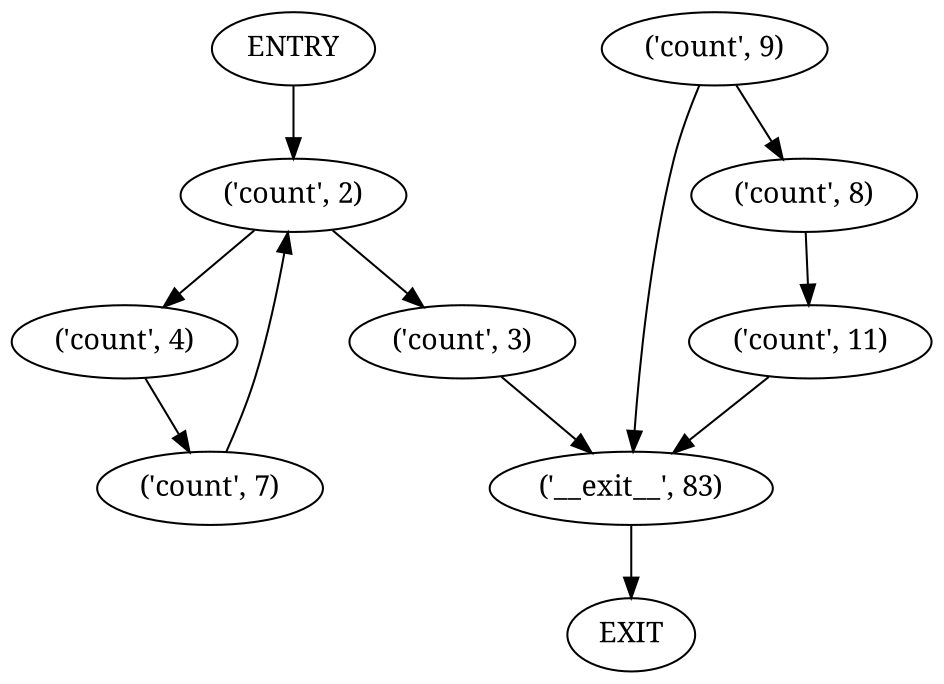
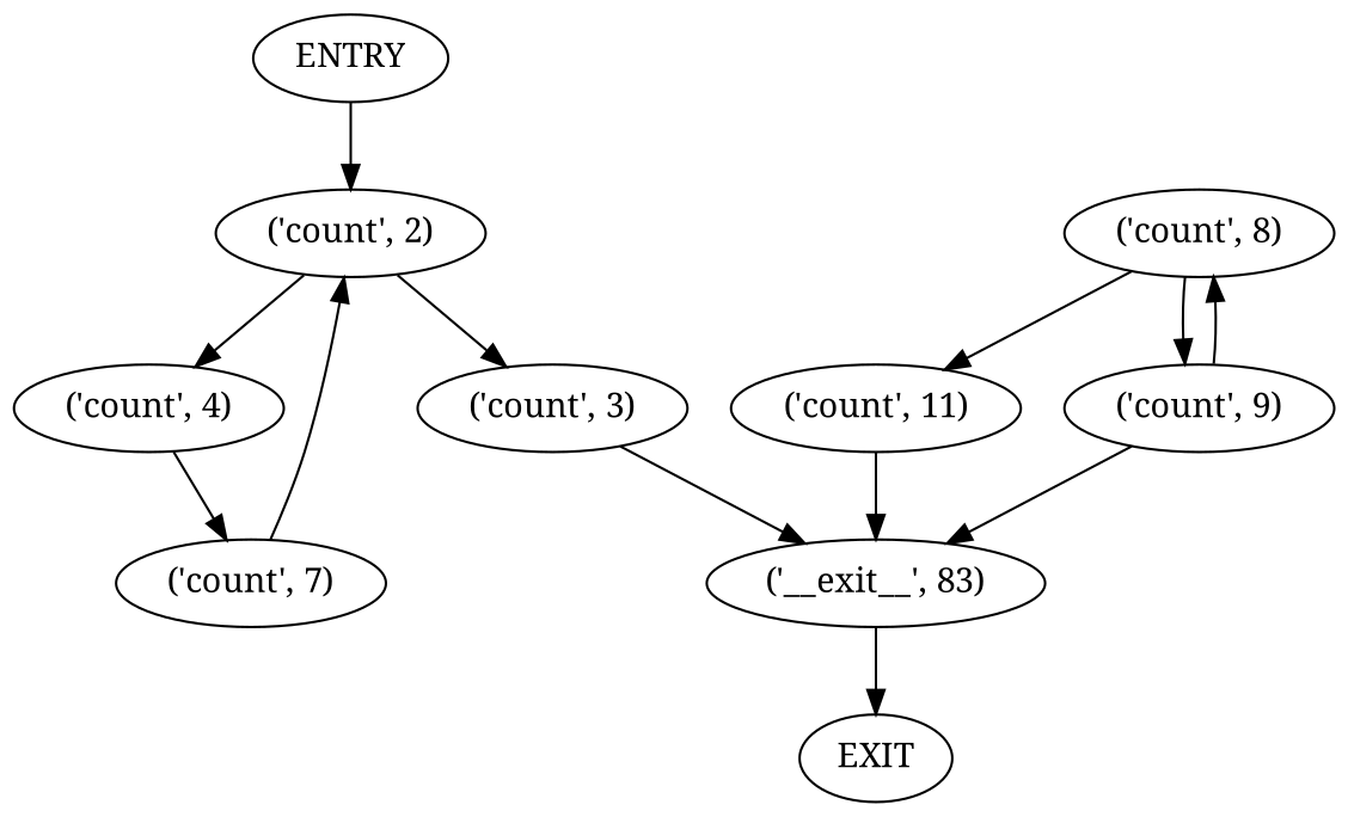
  digraph {
    fontname="Noto Serif"
    node [fontname="Noto Serif"]
    edge [fontname="Noto Serif"]
    n1 [label=<ENTRY>]
    n2 [label=<('count', 2)>]
    n3 [label=<('count', 4)>]
    n4 [label=<('count', 3)>]
    n5 [label=<('count', 7)>]
    n6 [label=<('__exit__', 83)>]
    n7 [label=<('count', 8)>]
    n8 [label=<('count', 11)>]
    n9 [label=<('count', 9)>]
    n10 [label=<EXIT>]
    n1 -> n2
    n2 -> n3
    n2 -> n4
    n3 -> n5
    n4 -> n6
    n5 -> n2
    n6 -> n10
    n7 -> n8
+   n7 -> n9
    n8 -> n6
    n9 -> n6
    n9 -> n7
  }
